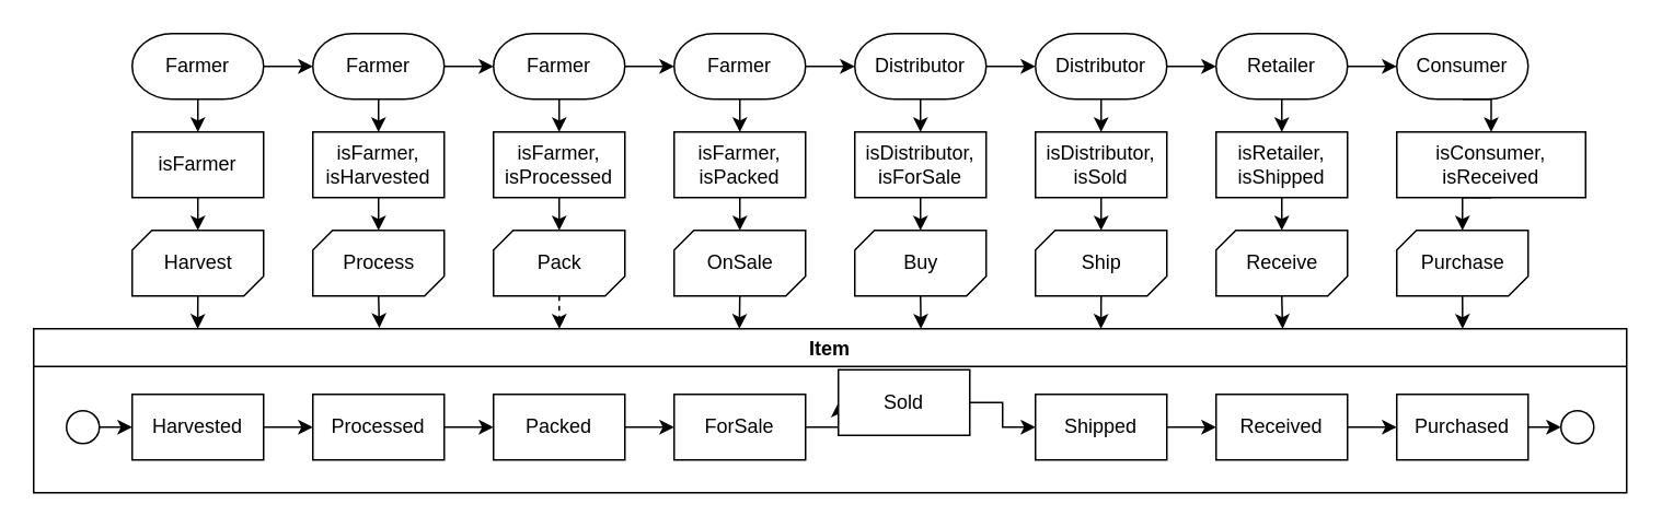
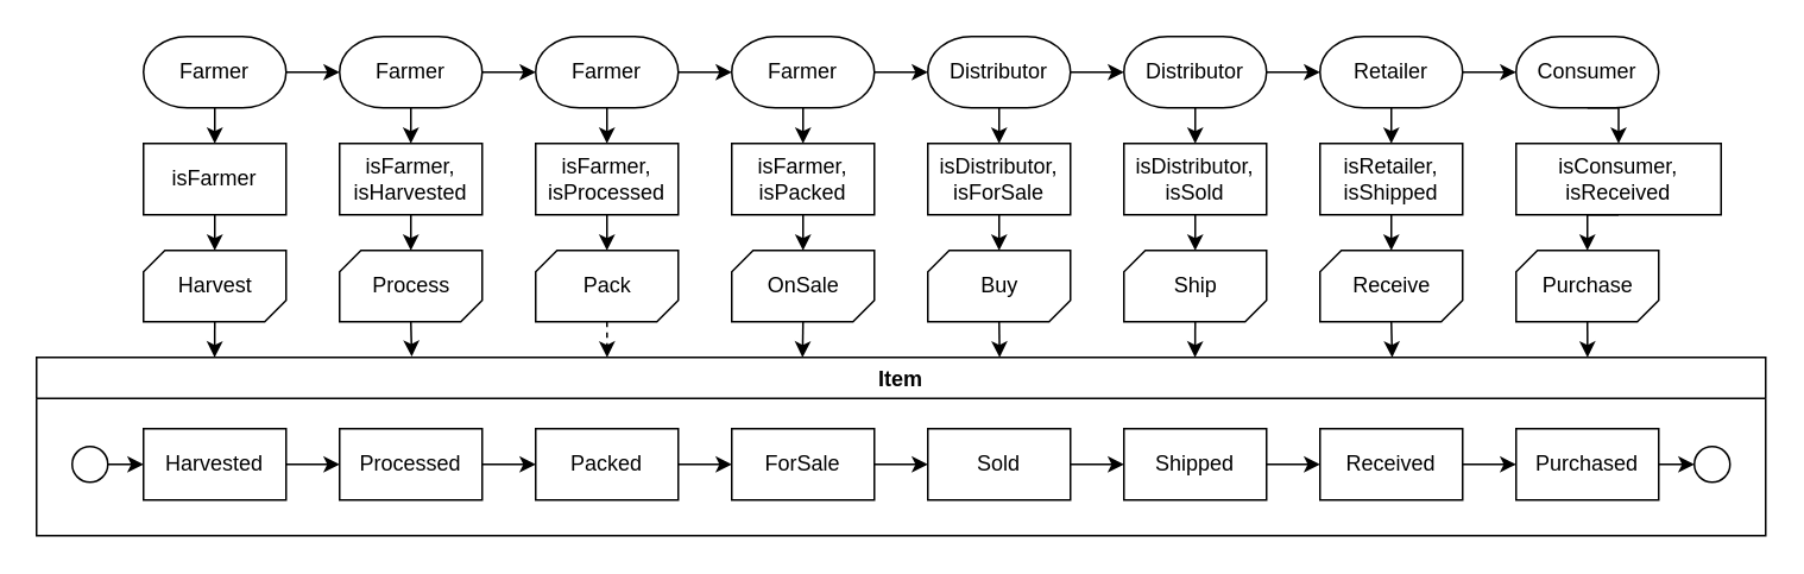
  <mxCell id="0" />
  <mxCell id="1" parent="0" />
  <mxCell id="2" value="Item" style="swimlane;" vertex="1" parent="1"><mxGeometry x="20" y="200" width="970" height="100" as="geometry" /></mxCell>
  <mxCell id="3" style="edgeStyle=orthogonalEdgeStyle;rounded=0;orthogonalLoop=1;jettySize=auto;html=1;exitX=1;exitY=0.5;exitDx=0;exitDy=0;entryX=0;entryY=0.5;entryDx=0;entryDy=0;" edge="1" parent="2" source="4" target="6"><mxGeometry relative="1" as="geometry" /></mxCell>
  <mxCell id="4" value="Harvested" style="rounded=0;whiteSpace=wrap;html=1;strokeWidth=1;" vertex="1" parent="2"><mxGeometry x="60" y="40" width="80" height="40" as="geometry" /></mxCell>
  <mxCell id="5" style="edgeStyle=orthogonalEdgeStyle;rounded=0;orthogonalLoop=1;jettySize=auto;html=1;exitX=1;exitY=0.5;exitDx=0;exitDy=0;entryX=0;entryY=0.5;entryDx=0;entryDy=0;" edge="1" parent="2" source="6" target="8"><mxGeometry relative="1" as="geometry" /></mxCell>
  <mxCell id="6" value="Processed" style="rounded=0;whiteSpace=wrap;html=1;strokeWidth=1;" vertex="1" parent="2"><mxGeometry x="170" y="40" width="80" height="40" as="geometry" /></mxCell>
  <mxCell id="7" style="edgeStyle=orthogonalEdgeStyle;rounded=0;orthogonalLoop=1;jettySize=auto;html=1;exitX=1;exitY=0.5;exitDx=0;exitDy=0;entryX=0;entryY=0.5;entryDx=0;entryDy=0;" edge="1" parent="2" source="8" target="10"><mxGeometry relative="1" as="geometry" /></mxCell>
  <mxCell id="8" value="Packed" style="rounded=0;whiteSpace=wrap;html=1;strokeWidth=1;" vertex="1" parent="2"><mxGeometry x="280" y="40" width="80" height="40" as="geometry" /></mxCell>
  <mxCell id="9" style="edgeStyle=orthogonalEdgeStyle;rounded=0;orthogonalLoop=1;jettySize=auto;html=1;exitX=1;exitY=0.5;exitDx=0;exitDy=0;entryX=0;entryY=0.5;entryDx=0;entryDy=0;" edge="1" parent="2" source="10" target="12"><mxGeometry relative="1" as="geometry" /></mxCell>
  <mxCell id="10" value="ForSale" style="rounded=0;whiteSpace=wrap;html=1;strokeWidth=1;" vertex="1" parent="2"><mxGeometry x="390" y="40" width="80" height="40" as="geometry" /></mxCell>
  <mxCell id="11" style="edgeStyle=orthogonalEdgeStyle;rounded=0;orthogonalLoop=1;jettySize=auto;html=1;exitX=1;exitY=0.5;exitDx=0;exitDy=0;entryX=0;entryY=0.5;entryDx=0;entryDy=0;" edge="1" parent="2" source="12" target="14"><mxGeometry relative="1" as="geometry" /></mxCell>
- <mxCell id="12" value="Sold" style="rounded=0;whiteSpace=wrap;html=1;strokeWidth=1;" vertex="1" parent="2"><mxGeometry x="490" y="25" width="80" height="40" as="geometry" /></mxCell>
+ <mxCell id="12" value="Sold" style="rounded=0;whiteSpace=wrap;html=1;strokeWidth=1;" vertex="1" parent="2"><mxGeometry x="500" y="40" width="80" height="40" as="geometry" /></mxCell>
  <mxCell id="13" style="edgeStyle=orthogonalEdgeStyle;rounded=0;orthogonalLoop=1;jettySize=auto;html=1;exitX=1;exitY=0.5;exitDx=0;exitDy=0;entryX=0;entryY=0.5;entryDx=0;entryDy=0;" edge="1" parent="2" source="14" target="16"><mxGeometry relative="1" as="geometry" /></mxCell>
  <mxCell id="14" value="Shipped" style="rounded=0;whiteSpace=wrap;html=1;strokeWidth=1;" vertex="1" parent="2"><mxGeometry x="610" y="40" width="80" height="40" as="geometry" /></mxCell>
  <mxCell id="15" style="edgeStyle=orthogonalEdgeStyle;rounded=0;orthogonalLoop=1;jettySize=auto;html=1;exitX=1;exitY=0.5;exitDx=0;exitDy=0;entryX=0;entryY=0.5;entryDx=0;entryDy=0;" edge="1" parent="2" source="16" target="18"><mxGeometry relative="1" as="geometry" /></mxCell>
  <mxCell id="16" value="Received" style="rounded=0;whiteSpace=wrap;html=1;strokeWidth=1;" vertex="1" parent="2"><mxGeometry x="720" y="40" width="80" height="40" as="geometry" /></mxCell>
  <mxCell id="17" style="edgeStyle=orthogonalEdgeStyle;rounded=0;orthogonalLoop=1;jettySize=auto;html=1;exitX=1;exitY=0.5;exitDx=0;exitDy=0;entryX=0;entryY=0.5;entryDx=0;entryDy=0;" edge="1" parent="2" source="18" target="21"><mxGeometry relative="1" as="geometry" /></mxCell>
  <mxCell id="18" value="Purchased" style="rounded=0;whiteSpace=wrap;html=1;strokeWidth=1;" vertex="1" parent="2"><mxGeometry x="830" y="40" width="80" height="40" as="geometry" /></mxCell>
  <mxCell id="19" style="edgeStyle=orthogonalEdgeStyle;rounded=0;orthogonalLoop=1;jettySize=auto;html=1;exitX=1;exitY=0.5;exitDx=0;exitDy=0;entryX=0;entryY=0.5;entryDx=0;entryDy=0;" edge="1" parent="2" source="20" target="4"><mxGeometry relative="1" as="geometry" /></mxCell>
  <mxCell id="20" value="" style="ellipse;whiteSpace=wrap;html=1;aspect=fixed;strokeWidth=1;" vertex="1" parent="2"><mxGeometry x="20" y="50" width="20" height="20" as="geometry" /></mxCell>
  <mxCell id="21" value="" style="ellipse;whiteSpace=wrap;html=1;aspect=fixed;strokeWidth=1;" vertex="1" parent="2"><mxGeometry x="930" y="50" width="20" height="20" as="geometry" /></mxCell>
  <mxCell id="22" style="edgeStyle=orthogonalEdgeStyle;rounded=0;orthogonalLoop=1;jettySize=auto;html=1;exitX=0.5;exitY=1;exitDx=0;exitDy=0;exitPerimeter=0;entryX=0.5;entryY=0;entryDx=0;entryDy=0;" edge="1" parent="1" source="24" target="26"><mxGeometry relative="1" as="geometry" /></mxCell>
  <mxCell id="23" style="edgeStyle=orthogonalEdgeStyle;rounded=0;orthogonalLoop=1;jettySize=auto;html=1;exitX=1;exitY=0.5;exitDx=0;exitDy=0;exitPerimeter=0;entryX=0;entryY=0.5;entryDx=0;entryDy=0;entryPerimeter=0;" edge="1" parent="1" source="24" target="31"><mxGeometry relative="1" as="geometry" /></mxCell>
  <mxCell id="24" value="Farmer" style="strokeWidth=1;html=1;shape=mxgraph.flowchart.terminator;whiteSpace=wrap;" vertex="1" parent="1"><mxGeometry x="80" y="20" width="80" height="40" as="geometry" /></mxCell>
  <mxCell id="25" style="edgeStyle=orthogonalEdgeStyle;rounded=0;orthogonalLoop=1;jettySize=auto;html=1;exitX=0.5;exitY=1;exitDx=0;exitDy=0;entryX=0.5;entryY=0;entryDx=0;entryDy=0;entryPerimeter=0;" edge="1" parent="1" source="26" target="28"><mxGeometry relative="1" as="geometry" /></mxCell>
  <mxCell id="26" value="isFarmer" style="rounded=0;whiteSpace=wrap;html=1;strokeWidth=1;" vertex="1" parent="1"><mxGeometry x="80" y="80" width="80" height="40" as="geometry" /></mxCell>
  <mxCell id="27" style="edgeStyle=orthogonalEdgeStyle;rounded=0;orthogonalLoop=1;jettySize=auto;html=1;exitX=0.5;exitY=1;exitDx=0;exitDy=0;exitPerimeter=0;entryX=0.103;entryY=0;entryDx=0;entryDy=0;entryPerimeter=0;" edge="1" parent="1" source="28" target="2"><mxGeometry relative="1" as="geometry" /></mxCell>
  <mxCell id="28" value="Harvest" style="verticalLabelPosition=middle;verticalAlign=middle;html=1;shape=mxgraph.basic.diag_snip_rect;dx=6;strokeWidth=1;labelPosition=center;align=center;" vertex="1" parent="1"><mxGeometry x="80" y="140" width="80" height="40" as="geometry" /></mxCell>
  <mxCell id="29" style="edgeStyle=orthogonalEdgeStyle;rounded=0;orthogonalLoop=1;jettySize=auto;html=1;exitX=0.5;exitY=1;exitDx=0;exitDy=0;exitPerimeter=0;entryX=0.5;entryY=0;entryDx=0;entryDy=0;" edge="1" parent="1" source="31" target="33"><mxGeometry relative="1" as="geometry" /></mxCell>
  <mxCell id="30" style="edgeStyle=orthogonalEdgeStyle;rounded=0;orthogonalLoop=1;jettySize=auto;html=1;exitX=1;exitY=0.5;exitDx=0;exitDy=0;exitPerimeter=0;entryX=0;entryY=0.5;entryDx=0;entryDy=0;entryPerimeter=0;" edge="1" parent="1" source="31" target="38"><mxGeometry relative="1" as="geometry" /></mxCell>
  <mxCell id="31" value="Farmer" style="strokeWidth=1;html=1;shape=mxgraph.flowchart.terminator;whiteSpace=wrap;" vertex="1" parent="1"><mxGeometry x="190" y="20" width="80" height="40" as="geometry" /></mxCell>
  <mxCell id="32" style="edgeStyle=orthogonalEdgeStyle;rounded=0;orthogonalLoop=1;jettySize=auto;html=1;exitX=0.5;exitY=1;exitDx=0;exitDy=0;entryX=0.5;entryY=0;entryDx=0;entryDy=0;entryPerimeter=0;" edge="1" parent="1" source="33" target="35"><mxGeometry relative="1" as="geometry" /></mxCell>
  <mxCell id="33" value="isFarmer,&lt;br&gt;isHarvested" style="rounded=0;whiteSpace=wrap;html=1;strokeWidth=1;" vertex="1" parent="1"><mxGeometry x="190" y="80" width="80" height="40" as="geometry" /></mxCell>
  <mxCell id="34" style="edgeStyle=orthogonalEdgeStyle;rounded=0;orthogonalLoop=1;jettySize=auto;html=1;exitX=0.5;exitY=1;exitDx=0;exitDy=0;exitPerimeter=0;entryX=0.217;entryY=-0.005;entryDx=0;entryDy=0;entryPerimeter=0;" edge="1" parent="1" source="35" target="2"><mxGeometry relative="1" as="geometry" /></mxCell>
  <mxCell id="35" value="Process" style="verticalLabelPosition=middle;verticalAlign=middle;html=1;shape=mxgraph.basic.diag_snip_rect;dx=6;strokeWidth=1;labelPosition=center;align=center;" vertex="1" parent="1"><mxGeometry x="190" y="140" width="80" height="40" as="geometry" /></mxCell>
  <mxCell id="36" style="edgeStyle=orthogonalEdgeStyle;rounded=0;orthogonalLoop=1;jettySize=auto;html=1;exitX=0.5;exitY=1;exitDx=0;exitDy=0;exitPerimeter=0;entryX=0.5;entryY=0;entryDx=0;entryDy=0;" edge="1" parent="1" source="38" target="40"><mxGeometry relative="1" as="geometry" /></mxCell>
  <mxCell id="37" style="edgeStyle=orthogonalEdgeStyle;rounded=0;orthogonalLoop=1;jettySize=auto;html=1;exitX=1;exitY=0.5;exitDx=0;exitDy=0;exitPerimeter=0;entryX=0;entryY=0.5;entryDx=0;entryDy=0;entryPerimeter=0;" edge="1" parent="1" source="38" target="45"><mxGeometry relative="1" as="geometry" /></mxCell>
  <mxCell id="38" value="Farmer" style="strokeWidth=1;html=1;shape=mxgraph.flowchart.terminator;whiteSpace=wrap;" vertex="1" parent="1"><mxGeometry x="300" y="20" width="80" height="40" as="geometry" /></mxCell>
  <mxCell id="39" style="edgeStyle=orthogonalEdgeStyle;rounded=0;orthogonalLoop=1;jettySize=auto;html=1;exitX=0.5;exitY=1;exitDx=0;exitDy=0;entryX=0.5;entryY=0;entryDx=0;entryDy=0;entryPerimeter=0;" edge="1" parent="1" source="40" target="42"><mxGeometry relative="1" as="geometry" /></mxCell>
  <mxCell id="40" value="isFarmer,&lt;br&gt;isProcessed" style="rounded=0;whiteSpace=wrap;html=1;strokeWidth=1;" vertex="1" parent="1"><mxGeometry x="300" y="80" width="80" height="40" as="geometry" /></mxCell>
  <mxCell id="41" style="edgeStyle=orthogonalEdgeStyle;rounded=0;orthogonalLoop=1;jettySize=auto;html=1;exitX=0.5;exitY=1;exitDx=0;exitDy=0;exitPerimeter=0;entryX=0.33;entryY=0;entryDx=0;entryDy=0;entryPerimeter=0;dashed=1;" edge="1" parent="1" source="42" target="2"><mxGeometry relative="1" as="geometry" /></mxCell>
  <mxCell id="42" value="Pack" style="verticalLabelPosition=middle;verticalAlign=middle;html=1;shape=mxgraph.basic.diag_snip_rect;dx=6;strokeWidth=1;labelPosition=center;align=center;" vertex="1" parent="1"><mxGeometry x="300" y="140" width="80" height="40" as="geometry" /></mxCell>
  <mxCell id="43" style="edgeStyle=orthogonalEdgeStyle;rounded=0;orthogonalLoop=1;jettySize=auto;html=1;exitX=0.5;exitY=1;exitDx=0;exitDy=0;exitPerimeter=0;entryX=0.5;entryY=0;entryDx=0;entryDy=0;" edge="1" parent="1" source="45" target="47"><mxGeometry relative="1" as="geometry" /></mxCell>
  <mxCell id="44" style="edgeStyle=orthogonalEdgeStyle;rounded=0;orthogonalLoop=1;jettySize=auto;html=1;exitX=1;exitY=0.5;exitDx=0;exitDy=0;exitPerimeter=0;entryX=0;entryY=0.5;entryDx=0;entryDy=0;entryPerimeter=0;" edge="1" parent="1" source="45" target="52"><mxGeometry relative="1" as="geometry" /></mxCell>
  <mxCell id="45" value="Farmer" style="strokeWidth=1;html=1;shape=mxgraph.flowchart.terminator;whiteSpace=wrap;" vertex="1" parent="1"><mxGeometry x="410" y="20" width="80" height="40" as="geometry" /></mxCell>
  <mxCell id="46" style="edgeStyle=orthogonalEdgeStyle;rounded=0;orthogonalLoop=1;jettySize=auto;html=1;exitX=0.5;exitY=1;exitDx=0;exitDy=0;entryX=0.5;entryY=0;entryDx=0;entryDy=0;entryPerimeter=0;" edge="1" parent="1" source="47" target="49"><mxGeometry relative="1" as="geometry" /></mxCell>
  <mxCell id="47" value="isFarmer,&lt;br&gt;isPacked" style="rounded=0;whiteSpace=wrap;html=1;strokeWidth=1;" vertex="1" parent="1"><mxGeometry x="410" y="80" width="80" height="40" as="geometry" /></mxCell>
  <mxCell id="48" style="edgeStyle=orthogonalEdgeStyle;rounded=0;orthogonalLoop=1;jettySize=auto;html=1;exitX=0.5;exitY=1;exitDx=0;exitDy=0;exitPerimeter=0;entryX=0.443;entryY=0;entryDx=0;entryDy=0;entryPerimeter=0;" edge="1" parent="1" source="49" target="2"><mxGeometry relative="1" as="geometry" /></mxCell>
  <mxCell id="49" value="OnSale" style="verticalLabelPosition=middle;verticalAlign=middle;html=1;shape=mxgraph.basic.diag_snip_rect;dx=6;strokeWidth=1;labelPosition=center;align=center;" vertex="1" parent="1"><mxGeometry x="410" y="140" width="80" height="40" as="geometry" /></mxCell>
  <mxCell id="50" style="edgeStyle=orthogonalEdgeStyle;rounded=0;orthogonalLoop=1;jettySize=auto;html=1;exitX=0.5;exitY=1;exitDx=0;exitDy=0;exitPerimeter=0;entryX=0.5;entryY=0;entryDx=0;entryDy=0;" edge="1" parent="1" source="52" target="54"><mxGeometry relative="1" as="geometry" /></mxCell>
  <mxCell id="51" style="edgeStyle=orthogonalEdgeStyle;rounded=0;orthogonalLoop=1;jettySize=auto;html=1;exitX=1;exitY=0.5;exitDx=0;exitDy=0;exitPerimeter=0;entryX=0;entryY=0.5;entryDx=0;entryDy=0;entryPerimeter=0;" edge="1" parent="1" source="52" target="59"><mxGeometry relative="1" as="geometry" /></mxCell>
  <mxCell id="52" value="Distributor" style="strokeWidth=1;html=1;shape=mxgraph.flowchart.terminator;whiteSpace=wrap;" vertex="1" parent="1"><mxGeometry x="520" y="20" width="80" height="40" as="geometry" /></mxCell>
  <mxCell id="53" style="edgeStyle=orthogonalEdgeStyle;rounded=0;orthogonalLoop=1;jettySize=auto;html=1;exitX=0.5;exitY=1;exitDx=0;exitDy=0;entryX=0.5;entryY=0;entryDx=0;entryDy=0;entryPerimeter=0;" edge="1" parent="1" source="54" target="56"><mxGeometry relative="1" as="geometry" /></mxCell>
  <mxCell id="54" value="isDistributor,&lt;br&gt;isForSale" style="rounded=0;whiteSpace=wrap;html=1;strokeWidth=1;" vertex="1" parent="1"><mxGeometry x="520" y="80" width="80" height="40" as="geometry" /></mxCell>
  <mxCell id="55" style="edgeStyle=orthogonalEdgeStyle;rounded=0;orthogonalLoop=1;jettySize=auto;html=1;exitX=0.5;exitY=1;exitDx=0;exitDy=0;exitPerimeter=0;entryX=0.557;entryY=0;entryDx=0;entryDy=0;entryPerimeter=0;" edge="1" parent="1" source="56" target="2"><mxGeometry relative="1" as="geometry" /></mxCell>
  <mxCell id="56" value="Buy" style="verticalLabelPosition=middle;verticalAlign=middle;html=1;shape=mxgraph.basic.diag_snip_rect;dx=6;strokeWidth=1;labelPosition=center;align=center;" vertex="1" parent="1"><mxGeometry x="520" y="140" width="80" height="40" as="geometry" /></mxCell>
  <mxCell id="57" style="edgeStyle=orthogonalEdgeStyle;rounded=0;orthogonalLoop=1;jettySize=auto;html=1;exitX=0.5;exitY=1;exitDx=0;exitDy=0;exitPerimeter=0;entryX=0.5;entryY=0;entryDx=0;entryDy=0;" edge="1" parent="1" source="59" target="61"><mxGeometry relative="1" as="geometry" /></mxCell>
  <mxCell id="58" style="edgeStyle=orthogonalEdgeStyle;rounded=0;orthogonalLoop=1;jettySize=auto;html=1;exitX=1;exitY=0.5;exitDx=0;exitDy=0;exitPerimeter=0;entryX=0;entryY=0.5;entryDx=0;entryDy=0;entryPerimeter=0;" edge="1" parent="1" source="59" target="66"><mxGeometry relative="1" as="geometry" /></mxCell>
  <mxCell id="59" value="Distributor" style="strokeWidth=1;html=1;shape=mxgraph.flowchart.terminator;whiteSpace=wrap;" vertex="1" parent="1"><mxGeometry x="630" y="20" width="80" height="40" as="geometry" /></mxCell>
  <mxCell id="60" style="edgeStyle=orthogonalEdgeStyle;rounded=0;orthogonalLoop=1;jettySize=auto;html=1;exitX=0.5;exitY=1;exitDx=0;exitDy=0;entryX=0.5;entryY=0;entryDx=0;entryDy=0;entryPerimeter=0;" edge="1" parent="1" source="61" target="63"><mxGeometry relative="1" as="geometry" /></mxCell>
  <mxCell id="61" value="isDistributor,&lt;br&gt;isSold" style="rounded=0;whiteSpace=wrap;html=1;strokeWidth=1;" vertex="1" parent="1"><mxGeometry x="630" y="80" width="80" height="40" as="geometry" /></mxCell>
  <mxCell id="62" style="edgeStyle=orthogonalEdgeStyle;rounded=0;orthogonalLoop=1;jettySize=auto;html=1;exitX=0.5;exitY=1;exitDx=0;exitDy=0;exitPerimeter=0;entryX=0.67;entryY=0;entryDx=0;entryDy=0;entryPerimeter=0;" edge="1" parent="1" source="63" target="2"><mxGeometry relative="1" as="geometry" /></mxCell>
  <mxCell id="63" value="Ship" style="verticalLabelPosition=middle;verticalAlign=middle;html=1;shape=mxgraph.basic.diag_snip_rect;dx=6;strokeWidth=1;labelPosition=center;align=center;" vertex="1" parent="1"><mxGeometry x="630" y="140" width="80" height="40" as="geometry" /></mxCell>
  <mxCell id="64" style="edgeStyle=orthogonalEdgeStyle;rounded=0;orthogonalLoop=1;jettySize=auto;html=1;exitX=0.5;exitY=1;exitDx=0;exitDy=0;exitPerimeter=0;entryX=0.5;entryY=0;entryDx=0;entryDy=0;" edge="1" parent="1" source="66" target="68"><mxGeometry relative="1" as="geometry" /></mxCell>
  <mxCell id="65" style="edgeStyle=orthogonalEdgeStyle;rounded=0;orthogonalLoop=1;jettySize=auto;html=1;exitX=1;exitY=0.5;exitDx=0;exitDy=0;exitPerimeter=0;entryX=0;entryY=0.5;entryDx=0;entryDy=0;entryPerimeter=0;" edge="1" parent="1" source="66" target="72"><mxGeometry relative="1" as="geometry" /></mxCell>
  <mxCell id="66" value="Retailer" style="strokeWidth=1;html=1;shape=mxgraph.flowchart.terminator;whiteSpace=wrap;" vertex="1" parent="1"><mxGeometry x="740" y="20" width="80" height="40" as="geometry" /></mxCell>
  <mxCell id="67" style="edgeStyle=orthogonalEdgeStyle;rounded=0;orthogonalLoop=1;jettySize=auto;html=1;exitX=0.5;exitY=1;exitDx=0;exitDy=0;entryX=0.5;entryY=0;entryDx=0;entryDy=0;entryPerimeter=0;" edge="1" parent="1" source="68" target="70"><mxGeometry relative="1" as="geometry" /></mxCell>
  <mxCell id="68" value="isRetailer,&lt;br&gt;isShipped" style="rounded=0;whiteSpace=wrap;html=1;strokeWidth=1;" vertex="1" parent="1"><mxGeometry x="740" y="80" width="80" height="40" as="geometry" /></mxCell>
  <mxCell id="69" style="edgeStyle=orthogonalEdgeStyle;rounded=0;orthogonalLoop=1;jettySize=auto;html=1;exitX=0.5;exitY=1;exitDx=0;exitDy=0;exitPerimeter=0;entryX=0.784;entryY=0;entryDx=0;entryDy=0;entryPerimeter=0;" edge="1" parent="1" source="70" target="2"><mxGeometry relative="1" as="geometry" /></mxCell>
  <mxCell id="70" value="Receive" style="verticalLabelPosition=middle;verticalAlign=middle;html=1;shape=mxgraph.basic.diag_snip_rect;dx=6;strokeWidth=1;labelPosition=center;align=center;" vertex="1" parent="1"><mxGeometry x="740" y="140" width="80" height="40" as="geometry" /></mxCell>
  <mxCell id="71" style="edgeStyle=orthogonalEdgeStyle;rounded=0;orthogonalLoop=1;jettySize=auto;html=1;exitX=0.5;exitY=1;exitDx=0;exitDy=0;exitPerimeter=0;entryX=0.5;entryY=0;entryDx=0;entryDy=0;" edge="1" parent="1" source="72" target="74"><mxGeometry relative="1" as="geometry" /></mxCell>
  <mxCell id="72" value="Consumer" style="strokeWidth=1;html=1;shape=mxgraph.flowchart.terminator;whiteSpace=wrap;" vertex="1" parent="1"><mxGeometry x="850" y="20" width="80" height="40" as="geometry" /></mxCell>
  <mxCell id="73" style="edgeStyle=orthogonalEdgeStyle;rounded=0;orthogonalLoop=1;jettySize=auto;html=1;exitX=0.5;exitY=1;exitDx=0;exitDy=0;entryX=0.5;entryY=0;entryDx=0;entryDy=0;entryPerimeter=0;" edge="1" parent="1" source="74" target="76"><mxGeometry relative="1" as="geometry" /></mxCell>
  <mxCell id="74" value="isConsumer,&lt;br&gt;isReceived" style="rounded=0;whiteSpace=wrap;html=1;strokeWidth=1;" vertex="1" parent="1"><mxGeometry x="850" y="80" width="115" height="40" as="geometry" /></mxCell>
  <mxCell id="75" style="edgeStyle=orthogonalEdgeStyle;rounded=0;orthogonalLoop=1;jettySize=auto;html=1;exitX=0.5;exitY=1;exitDx=0;exitDy=0;exitPerimeter=0;entryX=0.897;entryY=0;entryDx=0;entryDy=0;entryPerimeter=0;" edge="1" parent="1" source="76" target="2"><mxGeometry relative="1" as="geometry" /></mxCell>
  <mxCell id="76" value="Purchase" style="verticalLabelPosition=middle;verticalAlign=middle;html=1;shape=mxgraph.basic.diag_snip_rect;dx=6;strokeWidth=1;labelPosition=center;align=center;" vertex="1" parent="1"><mxGeometry x="850" y="140" width="80" height="40" as="geometry" /></mxCell>
